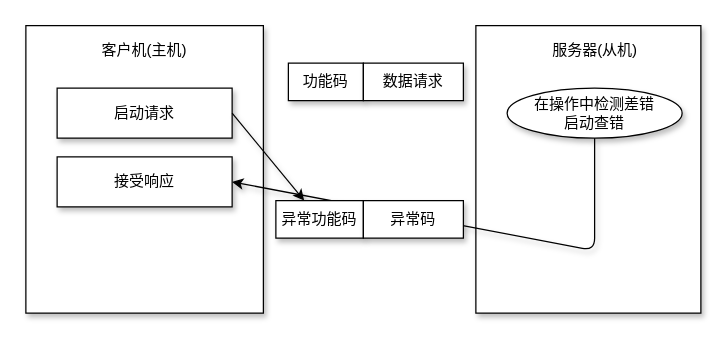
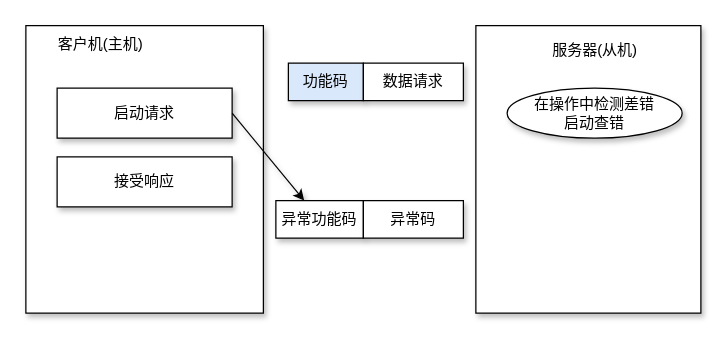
  <mxCell id="0" />
  <mxCell id="1" parent="0" />
  <mxCell id="2" value="" style="rounded=0;whiteSpace=wrap;html=1;shadow=1;" parent="1" vertex="1"><mxGeometry x="20" y="20" width="190" height="230" as="geometry" /></mxCell>
  <mxCell id="3" value="启动请求" style="rounded=0;whiteSpace=wrap;html=1;shadow=1;" parent="1" vertex="1"><mxGeometry x="45" y="70" width="140" height="40" as="geometry" /></mxCell>
  <mxCell id="4" value="接受响应" style="rounded=0;whiteSpace=wrap;html=1;shadow=1;" parent="1" vertex="1"><mxGeometry x="45" y="125" width="140" height="40" as="geometry" /></mxCell>
- <mxCell id="5" value="功能码" style="rounded=0;whiteSpace=wrap;html=1;shadow=1;" parent="1" vertex="1"><mxGeometry x="230" y="50" width="60" height="30" as="geometry" /></mxCell>
+ <mxCell id="5" value="功能码" style="rounded=0;whiteSpace=wrap;html=1;shadow=1;fillColor=#dae8fc;" parent="1" vertex="1"><mxGeometry x="230" y="50" width="60" height="30" as="geometry" /></mxCell>
  <mxCell id="6" value="数据请求" style="rounded=0;whiteSpace=wrap;html=1;shadow=1;" parent="1" vertex="1"><mxGeometry x="290" y="50" width="80" height="30" as="geometry" /></mxCell>
  <mxCell id="7" value="" style="rounded=0;whiteSpace=wrap;html=1;shadow=1;" parent="1" vertex="1"><mxGeometry x="380" y="20" width="180" height="230" as="geometry" /></mxCell>
  <mxCell id="8" value="在操作中检测差错&lt;br&gt;启动查错" style="ellipse;whiteSpace=wrap;html=1;shadow=1;" parent="1" vertex="1"><mxGeometry x="405" y="70" width="140" height="40" as="geometry" /></mxCell>
  <mxCell id="9" value="" style="endArrow=classic;html=1;exitX=1;exitY=0.5;exitDx=0;exitDy=0;shadow=1;" parent="1" source="3" target="11" edge="1"><mxGeometry width="50" height="50" relative="1" as="geometry"><mxPoint x="200" y="89.5" as="sourcePoint" /><mxPoint x="390" y="90" as="targetPoint" /></mxGeometry></mxCell>
- <mxCell id="10" value="" style="endArrow=classic;html=1;entryX=1;entryY=0.5;entryDx=0;entryDy=0;exitX=0.5;exitY=1;exitDx=0;exitDy=0;shadow=1;" parent="1" source="8" target="4" edge="1"><mxGeometry width="50" height="50" relative="1" as="geometry"><mxPoint x="20" y="320" as="sourcePoint" /><mxPoint x="70" y="270" as="targetPoint" /><Array as="points"><mxPoint x="475" y="200" /></Array></mxGeometry></mxCell>
  <mxCell id="11" value="异常功能码" style="rounded=0;whiteSpace=wrap;html=1;shadow=1;" parent="1" vertex="1"><mxGeometry x="220" y="160" width="70" height="30" as="geometry" /></mxCell>
  <mxCell id="12" value="异常码" style="rounded=0;whiteSpace=wrap;html=1;shadow=1;" parent="1" vertex="1"><mxGeometry x="290" y="160" width="80" height="30" as="geometry" /></mxCell>
- <mxCell id="13" value="客户机(主机)" style="text;html=1;strokeColor=none;fillColor=none;align=center;verticalAlign=middle;whiteSpace=wrap;rounded=0;shadow=1;" parent="1" vertex="1"><mxGeometry x="75" y="30" width="80" height="20" as="geometry" /></mxCell>
+ <mxCell id="13" value="客户机(主机)" style="text;html=1;strokeColor=none;fillColor=none;align=center;verticalAlign=middle;whiteSpace=wrap;rounded=0;shadow=1;" parent="1" vertex="1"><mxGeometry x="40" y="25" width="80" height="20" as="geometry" /></mxCell>
  <mxCell id="14" value="服务器(从机)" style="text;html=1;strokeColor=none;fillColor=none;align=center;verticalAlign=middle;whiteSpace=wrap;rounded=0;shadow=1;" parent="1" vertex="1"><mxGeometry x="432.5" y="30" width="85" height="20" as="geometry" /></mxCell>
